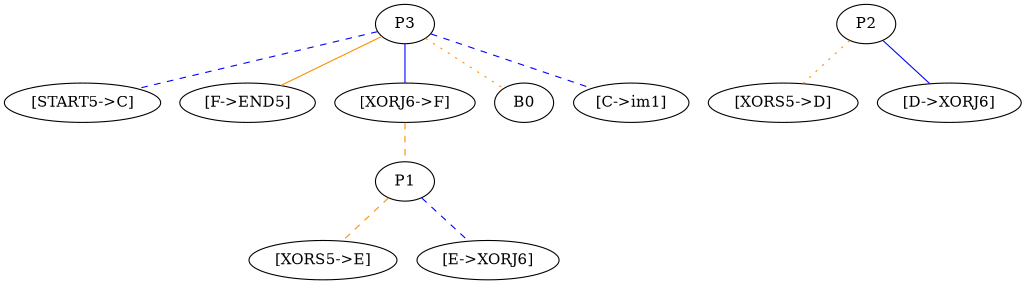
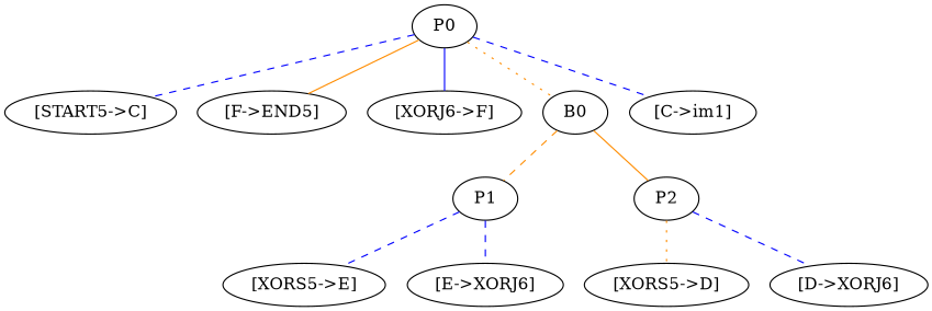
  graph {
    edge [color=blue style=dashed]
-   n1 [label=P3]
+   n1 [label=P0]
    n2 [label="[START5->C]"]
    n3 [label="[F->END5]"]
    n4 [label="[XORJ6->F]"]
    n5 [label=B0]
    n6 [label="[C->im1]"]
    n7 [label=P1]
    n8 [label=P2]
    n9 [label="[XORS5->E]"]
    n10 [label="[XORS5->D]"]
    n11 [label="[E->XORJ6]"]
    n12 [label="[D->XORJ6]"]
    n1 -- n2
    n1 -- n3 [color=darkorange style=solid]
    n1 -- n4 [style=solid]
    n1 -- n5 [color=darkorange style=dotted]
    n1 -- n6
-   n4 -- n7 [color=darkorange]
-   n7 -- n9 [color=darkorange]
+   n5 -- n7 [color=darkorange]
+   n5 -- n8 [color=darkorange style=solid]
+   n7 -- n9
    n7 -- n11
    n8 -- n10 [color=darkorange style=dotted]
-   n8 -- n12 [style=solid]
+   n8 -- n12
  }
